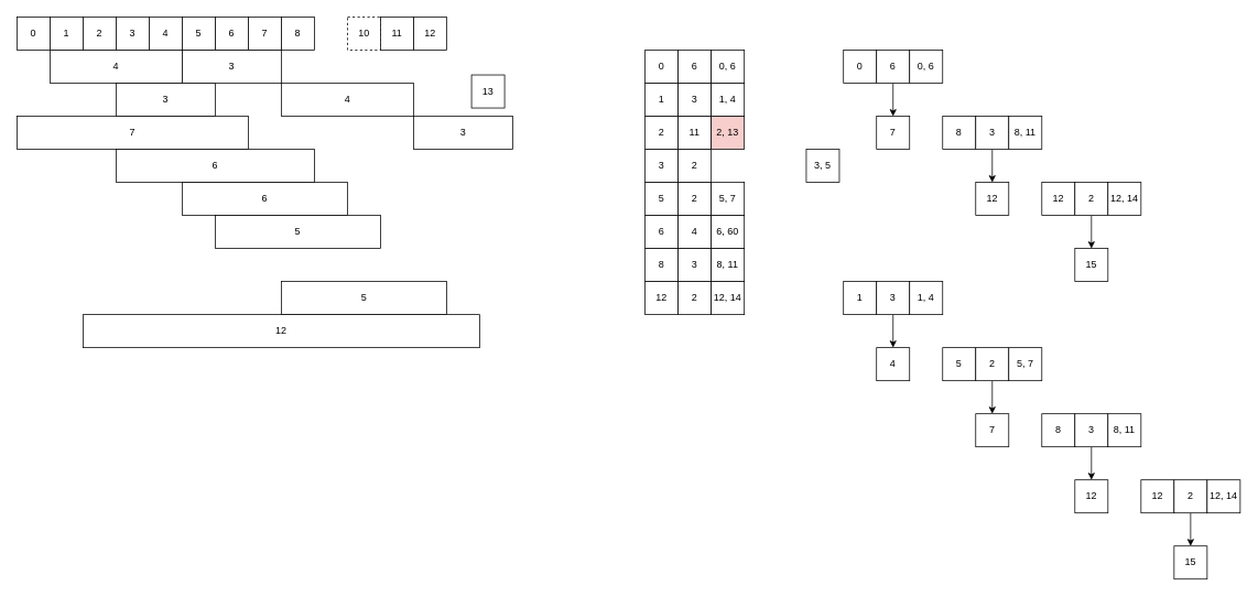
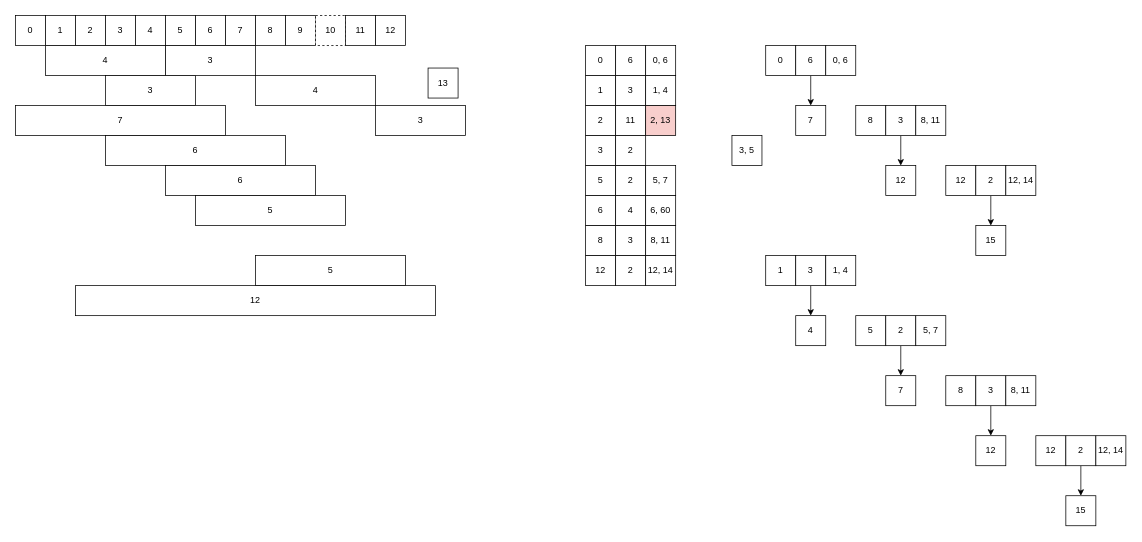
  <mxCell id="0" />
  <mxCell id="1" parent="0" />
  <mxCell id="2" value="4" style="rounded=0;whiteSpace=wrap;html=1;" vertex="1" parent="1"><mxGeometry x="60" y="60" width="160" height="40" as="geometry" /></mxCell>
  <mxCell id="3" value="0" style="rounded=0;whiteSpace=wrap;html=1;" vertex="1" parent="1"><mxGeometry x="20" y="20" width="40" height="40" as="geometry" /></mxCell>
  <mxCell id="4" value="1" style="rounded=0;whiteSpace=wrap;html=1;" vertex="1" parent="1"><mxGeometry x="60" y="20" width="40" height="40" as="geometry" /></mxCell>
  <mxCell id="5" value="2" style="rounded=0;whiteSpace=wrap;html=1;" vertex="1" parent="1"><mxGeometry x="100" y="20" width="40" height="40" as="geometry" /></mxCell>
  <mxCell id="6" value="3" style="rounded=0;whiteSpace=wrap;html=1;" vertex="1" parent="1"><mxGeometry x="140" y="20" width="40" height="40" as="geometry" /></mxCell>
  <mxCell id="7" value="6" style="rounded=0;whiteSpace=wrap;html=1;" vertex="1" parent="1"><mxGeometry x="260" y="20" width="40" height="40" as="geometry" /></mxCell>
  <mxCell id="8" value="7" style="rounded=0;whiteSpace=wrap;html=1;" vertex="1" parent="1"><mxGeometry x="300" y="20" width="40" height="40" as="geometry" /></mxCell>
  <mxCell id="9" value="4" style="rounded=0;whiteSpace=wrap;html=1;" vertex="1" parent="1"><mxGeometry x="180" y="20" width="40" height="40" as="geometry" /></mxCell>
  <mxCell id="10" value="5" style="rounded=0;whiteSpace=wrap;html=1;" vertex="1" parent="1"><mxGeometry x="220" y="20" width="40" height="40" as="geometry" /></mxCell>
  <mxCell id="11" value="8" style="rounded=0;whiteSpace=wrap;html=1;" vertex="1" parent="1"><mxGeometry x="340" y="20" width="40" height="40" as="geometry" /></mxCell>
+ <mxCell id="12" value="9" style="rounded=0;whiteSpace=wrap;html=1;" vertex="1" parent="1"><mxGeometry x="380" y="20" width="40" height="40" as="geometry" /></mxCell>
  <mxCell id="13" value="10" style="rounded=0;whiteSpace=wrap;html=1;dashed=1;" vertex="1" parent="1"><mxGeometry x="420" y="20" width="40" height="40" as="geometry" /></mxCell>
  <mxCell id="14" value="11" style="rounded=0;whiteSpace=wrap;html=1;" vertex="1" parent="1"><mxGeometry x="460" y="20" width="40" height="40" as="geometry" /></mxCell>
  <mxCell id="15" value="12" style="rounded=0;whiteSpace=wrap;html=1;" vertex="1" parent="1"><mxGeometry x="500" y="20" width="40" height="40" as="geometry" /></mxCell>
  <mxCell id="16" value="13" style="rounded=0;whiteSpace=wrap;html=1;" vertex="1" parent="1"><mxGeometry x="570" y="90" width="40" height="40" as="geometry" /></mxCell>
  <mxCell id="17" value="3" style="rounded=0;whiteSpace=wrap;html=1;" vertex="1" parent="1"><mxGeometry x="140" y="100" width="120" height="40" as="geometry" /></mxCell>
  <mxCell id="18" value="7" style="rounded=0;whiteSpace=wrap;html=1;" vertex="1" parent="1"><mxGeometry x="20" y="140" width="280" height="40" as="geometry" /></mxCell>
  <mxCell id="19" value="3" style="rounded=0;whiteSpace=wrap;html=1;" vertex="1" parent="1"><mxGeometry x="220" y="60" width="120" height="40" as="geometry" /></mxCell>
  <mxCell id="20" value="6" style="rounded=0;whiteSpace=wrap;html=1;" vertex="1" parent="1"><mxGeometry x="140" y="180" width="240" height="40" as="geometry" /></mxCell>
  <mxCell id="21" value="6" style="rounded=0;whiteSpace=wrap;html=1;" vertex="1" parent="1"><mxGeometry x="220" y="220" width="200" height="40" as="geometry" /></mxCell>
  <mxCell id="22" value="5" style="rounded=0;whiteSpace=wrap;html=1;" vertex="1" parent="1"><mxGeometry x="260" y="260" width="200" height="40" as="geometry" /></mxCell>
  <mxCell id="23" value="4" style="rounded=0;whiteSpace=wrap;html=1;" vertex="1" parent="1"><mxGeometry x="340" y="100" width="160" height="40" as="geometry" /></mxCell>
  <mxCell id="24" value="5" style="rounded=0;whiteSpace=wrap;html=1;" vertex="1" parent="1"><mxGeometry x="340" y="340" width="200" height="40" as="geometry" /></mxCell>
  <mxCell id="25" value="12" style="rounded=0;whiteSpace=wrap;html=1;" vertex="1" parent="1"><mxGeometry x="100" y="380" width="480" height="40" as="geometry" /></mxCell>
  <mxCell id="26" value="3" style="rounded=0;whiteSpace=wrap;html=1;" vertex="1" parent="1"><mxGeometry x="500" y="140" width="120" height="40" as="geometry" /></mxCell>
  <mxCell id="27" value="0" style="rounded=0;whiteSpace=wrap;html=1;" vertex="1" parent="1"><mxGeometry x="780" y="60" width="40" height="40" as="geometry" /></mxCell>
  <mxCell id="28" value="1" style="rounded=0;whiteSpace=wrap;html=1;" vertex="1" parent="1"><mxGeometry x="780" y="100" width="40" height="40" as="geometry" /></mxCell>
  <mxCell id="29" value="2" style="rounded=0;whiteSpace=wrap;html=1;" vertex="1" parent="1"><mxGeometry x="780" y="140" width="40" height="40" as="geometry" /></mxCell>
  <mxCell id="30" value="3" style="rounded=0;whiteSpace=wrap;html=1;" vertex="1" parent="1"><mxGeometry x="780" y="180" width="40" height="40" as="geometry" /></mxCell>
  <mxCell id="31" value="5" style="rounded=0;whiteSpace=wrap;html=1;" vertex="1" parent="1"><mxGeometry x="780" y="220" width="40" height="40" as="geometry" /></mxCell>
  <mxCell id="32" value="6" style="rounded=0;whiteSpace=wrap;html=1;" vertex="1" parent="1"><mxGeometry x="780" y="260" width="40" height="40" as="geometry" /></mxCell>
  <mxCell id="33" value="8" style="rounded=0;whiteSpace=wrap;html=1;" vertex="1" parent="1"><mxGeometry x="780" y="300" width="40" height="40" as="geometry" /></mxCell>
  <mxCell id="34" value="12" style="rounded=0;whiteSpace=wrap;html=1;" vertex="1" parent="1"><mxGeometry x="780" y="340" width="40" height="40" as="geometry" /></mxCell>
  <mxCell id="35" value="6" style="rounded=0;whiteSpace=wrap;html=1;" vertex="1" parent="1"><mxGeometry x="820" y="60" width="40" height="40" as="geometry" /></mxCell>
  <mxCell id="36" value="3" style="rounded=0;whiteSpace=wrap;html=1;" vertex="1" parent="1"><mxGeometry x="820" y="100" width="40" height="40" as="geometry" /></mxCell>
  <mxCell id="37" value="11" style="rounded=0;whiteSpace=wrap;html=1;" vertex="1" parent="1"><mxGeometry x="820" y="140" width="40" height="40" as="geometry" /></mxCell>
  <mxCell id="38" value="2" style="rounded=0;whiteSpace=wrap;html=1;" vertex="1" parent="1"><mxGeometry x="820" y="180" width="40" height="40" as="geometry" /></mxCell>
  <mxCell id="39" value="2" style="rounded=0;whiteSpace=wrap;html=1;" vertex="1" parent="1"><mxGeometry x="820" y="220" width="40" height="40" as="geometry" /></mxCell>
  <mxCell id="40" value="4" style="rounded=0;whiteSpace=wrap;html=1;" vertex="1" parent="1"><mxGeometry x="820" y="260" width="40" height="40" as="geometry" /></mxCell>
  <mxCell id="41" value="3" style="rounded=0;whiteSpace=wrap;html=1;" vertex="1" parent="1"><mxGeometry x="820" y="300" width="40" height="40" as="geometry" /></mxCell>
  <mxCell id="42" value="2" style="rounded=0;whiteSpace=wrap;html=1;" vertex="1" parent="1"><mxGeometry x="820" y="340" width="40" height="40" as="geometry" /></mxCell>
  <mxCell id="43" value="0, 6" style="rounded=0;whiteSpace=wrap;html=1;" vertex="1" parent="1"><mxGeometry x="860" y="60" width="40" height="40" as="geometry" /></mxCell>
  <mxCell id="44" value="1, 4" style="rounded=0;whiteSpace=wrap;html=1;" vertex="1" parent="1"><mxGeometry x="860" y="100" width="40" height="40" as="geometry" /></mxCell>
  <mxCell id="45" value="2, 13" style="rounded=0;whiteSpace=wrap;html=1;fillColor=#f8cecc;" vertex="1" parent="1"><mxGeometry x="860" y="140" width="40" height="40" as="geometry" /></mxCell>
  <mxCell id="46" value="3, 5" style="rounded=0;whiteSpace=wrap;html=1;" vertex="1" parent="1"><mxGeometry x="975" y="180" width="40" height="40" as="geometry" /></mxCell>
  <mxCell id="47" value="5, 7" style="rounded=0;whiteSpace=wrap;html=1;" vertex="1" parent="1"><mxGeometry x="860" y="220" width="40" height="40" as="geometry" /></mxCell>
  <mxCell id="48" value="6, 60" style="rounded=0;whiteSpace=wrap;html=1;" vertex="1" parent="1"><mxGeometry x="860" y="260" width="40" height="40" as="geometry" /></mxCell>
  <mxCell id="49" value="8, 11" style="rounded=0;whiteSpace=wrap;html=1;" vertex="1" parent="1"><mxGeometry x="860" y="300" width="40" height="40" as="geometry" /></mxCell>
  <mxCell id="50" value="12, 14" style="rounded=0;whiteSpace=wrap;html=1;" vertex="1" parent="1"><mxGeometry x="860" y="340" width="40" height="40" as="geometry" /></mxCell>
  <mxCell id="51" value="0" style="rounded=0;whiteSpace=wrap;html=1;" vertex="1" parent="1"><mxGeometry x="1020" y="60" width="40" height="40" as="geometry" /></mxCell>
  <mxCell id="52" value="" style="edgeStyle=orthogonalEdgeStyle;rounded=0;orthogonalLoop=1;jettySize=auto;html=1;" edge="1" parent="1" source="53" target="55"><mxGeometry relative="1" as="geometry" /></mxCell>
  <mxCell id="53" value="6" style="rounded=0;whiteSpace=wrap;html=1;" vertex="1" parent="1"><mxGeometry x="1060" y="60" width="40" height="40" as="geometry" /></mxCell>
  <mxCell id="54" value="0, 6" style="rounded=0;whiteSpace=wrap;html=1;" vertex="1" parent="1"><mxGeometry x="1100" y="60" width="40" height="40" as="geometry" /></mxCell>
  <mxCell id="55" value="7" style="rounded=0;whiteSpace=wrap;html=1;" vertex="1" parent="1"><mxGeometry x="1060" y="140" width="40" height="40" as="geometry" /></mxCell>
  <mxCell id="56" value="8" style="rounded=0;whiteSpace=wrap;html=1;" vertex="1" parent="1"><mxGeometry x="1140" y="140" width="40" height="40" as="geometry" /></mxCell>
  <mxCell id="57" value="" style="edgeStyle=orthogonalEdgeStyle;rounded=0;orthogonalLoop=1;jettySize=auto;html=1;" edge="1" parent="1" source="58" target="60"><mxGeometry relative="1" as="geometry" /></mxCell>
  <mxCell id="58" value="3" style="rounded=0;whiteSpace=wrap;html=1;" vertex="1" parent="1"><mxGeometry x="1180" y="140" width="40" height="40" as="geometry" /></mxCell>
  <mxCell id="59" value="8, 11" style="rounded=0;whiteSpace=wrap;html=1;" vertex="1" parent="1"><mxGeometry x="1220" y="140" width="40" height="40" as="geometry" /></mxCell>
  <mxCell id="60" value="12" style="rounded=0;whiteSpace=wrap;html=1;" vertex="1" parent="1"><mxGeometry x="1180" y="220" width="40" height="40" as="geometry" /></mxCell>
  <mxCell id="61" value="12" style="rounded=0;whiteSpace=wrap;html=1;" vertex="1" parent="1"><mxGeometry x="1260" y="220" width="40" height="40" as="geometry" /></mxCell>
  <mxCell id="62" value="" style="edgeStyle=orthogonalEdgeStyle;rounded=0;orthogonalLoop=1;jettySize=auto;html=1;" edge="1" parent="1" source="63" target="84"><mxGeometry relative="1" as="geometry" /></mxCell>
  <mxCell id="63" value="2" style="rounded=0;whiteSpace=wrap;html=1;" vertex="1" parent="1"><mxGeometry x="1300" y="220" width="40" height="40" as="geometry" /></mxCell>
  <mxCell id="64" value="12, 14" style="rounded=0;whiteSpace=wrap;html=1;" vertex="1" parent="1"><mxGeometry x="1340" y="220" width="40" height="40" as="geometry" /></mxCell>
  <mxCell id="65" value="1" style="rounded=0;whiteSpace=wrap;html=1;" vertex="1" parent="1"><mxGeometry x="1020" y="340" width="40" height="40" as="geometry" /></mxCell>
  <mxCell id="66" value="" style="edgeStyle=orthogonalEdgeStyle;rounded=0;orthogonalLoop=1;jettySize=auto;html=1;" edge="1" parent="1" source="67" target="73"><mxGeometry relative="1" as="geometry" /></mxCell>
  <mxCell id="67" value="3" style="rounded=0;whiteSpace=wrap;html=1;" vertex="1" parent="1"><mxGeometry x="1060" y="340" width="40" height="40" as="geometry" /></mxCell>
  <mxCell id="68" value="1, 4" style="rounded=0;whiteSpace=wrap;html=1;" vertex="1" parent="1"><mxGeometry x="1100" y="340" width="40" height="40" as="geometry" /></mxCell>
  <mxCell id="69" value="5" style="rounded=0;whiteSpace=wrap;html=1;" vertex="1" parent="1"><mxGeometry x="1140" y="420" width="40" height="40" as="geometry" /></mxCell>
  <mxCell id="70" value="" style="edgeStyle=orthogonalEdgeStyle;rounded=0;orthogonalLoop=1;jettySize=auto;html=1;" edge="1" parent="1" source="71" target="74"><mxGeometry relative="1" as="geometry" /></mxCell>
  <mxCell id="71" value="2" style="rounded=0;whiteSpace=wrap;html=1;" vertex="1" parent="1"><mxGeometry x="1180" y="420" width="40" height="40" as="geometry" /></mxCell>
  <mxCell id="72" value="5, 7" style="rounded=0;whiteSpace=wrap;html=1;" vertex="1" parent="1"><mxGeometry x="1220" y="420" width="40" height="40" as="geometry" /></mxCell>
  <mxCell id="73" value="4" style="rounded=0;whiteSpace=wrap;html=1;" vertex="1" parent="1"><mxGeometry x="1060" y="420" width="40" height="40" as="geometry" /></mxCell>
  <mxCell id="74" value="7" style="rounded=0;whiteSpace=wrap;html=1;" vertex="1" parent="1"><mxGeometry x="1180" y="500" width="40" height="40" as="geometry" /></mxCell>
  <mxCell id="75" value="8" style="rounded=0;whiteSpace=wrap;html=1;" vertex="1" parent="1"><mxGeometry x="1260" y="500" width="40" height="40" as="geometry" /></mxCell>
  <mxCell id="76" value="" style="edgeStyle=orthogonalEdgeStyle;rounded=0;orthogonalLoop=1;jettySize=auto;html=1;" edge="1" parent="1" source="77" target="79"><mxGeometry relative="1" as="geometry" /></mxCell>
  <mxCell id="77" value="3" style="rounded=0;whiteSpace=wrap;html=1;" vertex="1" parent="1"><mxGeometry x="1300" y="500" width="40" height="40" as="geometry" /></mxCell>
  <mxCell id="78" value="8, 11" style="rounded=0;whiteSpace=wrap;html=1;" vertex="1" parent="1"><mxGeometry x="1340" y="500" width="40" height="40" as="geometry" /></mxCell>
  <mxCell id="79" value="12" style="rounded=0;whiteSpace=wrap;html=1;" vertex="1" parent="1"><mxGeometry x="1300" y="580" width="40" height="40" as="geometry" /></mxCell>
  <mxCell id="80" value="12" style="rounded=0;whiteSpace=wrap;html=1;" vertex="1" parent="1"><mxGeometry x="1380" y="580" width="40" height="40" as="geometry" /></mxCell>
  <mxCell id="81" value="" style="edgeStyle=orthogonalEdgeStyle;rounded=0;orthogonalLoop=1;jettySize=auto;html=1;" edge="1" parent="1" source="82" target="85"><mxGeometry relative="1" as="geometry" /></mxCell>
  <mxCell id="82" value="2" style="rounded=0;whiteSpace=wrap;html=1;" vertex="1" parent="1"><mxGeometry x="1420" y="580" width="40" height="40" as="geometry" /></mxCell>
  <mxCell id="83" value="12, 14" style="rounded=0;whiteSpace=wrap;html=1;" vertex="1" parent="1"><mxGeometry x="1460" y="580" width="40" height="40" as="geometry" /></mxCell>
  <mxCell id="84" value="15" style="rounded=0;whiteSpace=wrap;html=1;" vertex="1" parent="1"><mxGeometry x="1300" y="300" width="40" height="40" as="geometry" /></mxCell>
  <mxCell id="85" value="15" style="rounded=0;whiteSpace=wrap;html=1;" vertex="1" parent="1"><mxGeometry x="1420" y="660" width="40" height="40" as="geometry" /></mxCell>
